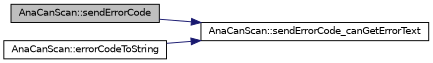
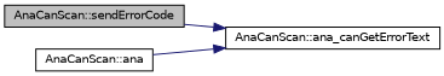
  digraph {
    rankdir=LR
    node [color=black fillcolor=white fontname=Helvetica fontsize=10 shape=record style=filled]
    edge [color=midnightblue fontname=Helvetica fontsize=10 labelfontname=Helvetica labelfontsize=10 style=solid]
    n1 [fillcolor=grey75 fontcolor=black height=0.2 label="AnaCanScan::sendErrorCode" width=0.4]
-   n2 [height=0.2 label="AnaCanScan::sendErrorCode_canGetErrorText" width=0.4]
-   n3 [height=0.2 label="AnaCanScan::errorCodeToString" width=0.4]
+   n2 [height=0.2 label="AnaCanScan::ana_canGetErrorText" width=0.4]
+   n3 [height=0.2 label="AnaCanScan::ana" width=0.4]
    n1 -> n2
    n3 -> n2
  }
